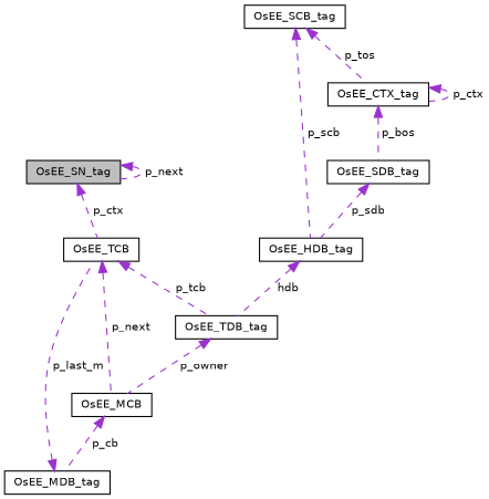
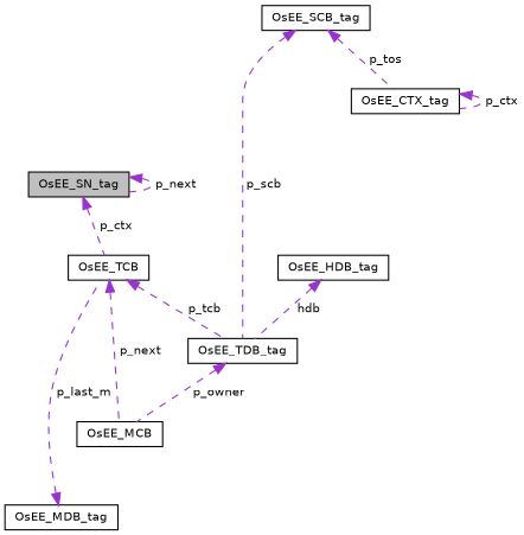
  digraph {
    node [color=black fillcolor=white fontname=Helvetica fontsize=10 shape=record style=filled]
    edge [color=darkorchid3 dir=back fontname=Helvetica fontsize=10 labelfontname=Helvetica labelfontsize=10 style=dashed]
    n1 [fillcolor=grey75 fontcolor=black height=0.2 label=OsEE_SN_tag width=0.4]
    n2 [height=0.2 label=OsEE_TCB width=0.4]
    n3 [height=0.2 label=OsEE_TDB_tag width=0.4]
    n4 [height=0.2 label=OsEE_MCB width=0.4]
    n5 [height=0.2 label=OsEE_MDB_tag width=0.4]
    n6 [height=0.2 label=OsEE_HDB_tag width=0.4]
    n7 [height=0.2 label=OsEE_SCB_tag width=0.4]
    n8 [height=0.2 label=OsEE_CTX_tag width=0.4]
-   n9 [height=0.2 label=OsEE_SDB_tag width=0.4]
    n1 -> n1 [label=" p_next"]
    n1 -> n2 [label=" p_ctx"]
    n2 -> n3 [label=" p_tcb"]
    n2 -> n4 [label=" p_next"]
    n3 -> n4 [label=" p_owner"]
-   n4 -> n5 [label=" p_cb"]
    n5 -> n2 [label=" p_last_m"]
    n6 -> n3 [label=" hdb"]
-   n7 -> n6 [label=" p_scb"]
+   n7 -> n3 [label=" p_scb"]
    n7 -> n8 [label=" p_tos"]
    n8 -> n8 [label=" p_ctx"]
-   n8 -> n9 [label=" p_bos"]
-   n9 -> n6 [label=" p_sdb"]
  }
